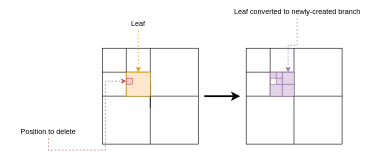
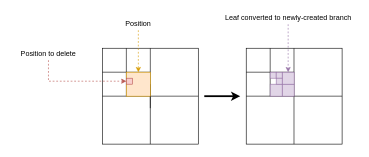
  <mxCell id="0" />
  <mxCell id="1" parent="0" />
  <mxCell id="2" value="" style="whiteSpace=wrap;html=1;aspect=fixed;strokeColor=#000000;fillColor=none;" vertex="1" parent="1"><mxGeometry x="170" y="80" width="160" height="160" as="geometry" /></mxCell>
  <mxCell id="3" value="" style="endArrow=none;html=1;exitX=0.5;exitY=1;exitDx=0;exitDy=0;entryX=0.5;entryY=0;entryDx=0;entryDy=0;" edge="1" parent="1" source="2" target="2"><mxGeometry width="50" height="50" relative="1" as="geometry"><mxPoint x="230" y="170" as="sourcePoint" /><mxPoint x="280" y="120" as="targetPoint" /></mxGeometry></mxCell>
  <mxCell id="4" value="" style="endArrow=none;html=1;exitX=0;exitY=0.5;exitDx=0;exitDy=0;entryX=1;entryY=0.5;entryDx=0;entryDy=0;" edge="1" parent="1" source="2" target="2"><mxGeometry width="50" height="50" relative="1" as="geometry"><mxPoint x="260" y="250" as="sourcePoint" /><mxPoint x="260" y="90" as="targetPoint" /></mxGeometry></mxCell>
  <mxCell id="5" value="" style="endArrow=none;html=1;entryX=0.25;entryY=0;entryDx=0;entryDy=0;" edge="1" parent="1" target="2"><mxGeometry width="50" height="50" relative="1" as="geometry"><mxPoint x="210" y="160" as="sourcePoint" /><mxPoint x="210" y="90" as="targetPoint" /></mxGeometry></mxCell>
  <mxCell id="6" value="" style="endArrow=none;html=1;exitX=0;exitY=0.25;exitDx=0;exitDy=0;" edge="1" parent="1" source="2"><mxGeometry width="50" height="50" relative="1" as="geometry"><mxPoint x="220" y="170" as="sourcePoint" /><mxPoint x="250" y="120" as="targetPoint" /></mxGeometry></mxCell>
  <mxCell id="7" value="" style="whiteSpace=wrap;html=1;aspect=fixed;strokeColor=#000000;fillColor=none;" vertex="1" parent="1"><mxGeometry x="410" y="80" width="160" height="160" as="geometry" /></mxCell>
  <mxCell id="8" value="" style="endArrow=classic;html=1;strokeWidth=3;" edge="1" parent="1"><mxGeometry width="50" height="50" relative="1" as="geometry"><mxPoint x="340" y="160" as="sourcePoint" /><mxPoint x="400" y="160" as="targetPoint" /></mxGeometry></mxCell>
  <mxCell id="9" value="" style="endArrow=none;html=1;exitX=0.5;exitY=1;exitDx=0;exitDy=0;entryX=0.5;entryY=0;entryDx=0;entryDy=0;" edge="1" parent="1"><mxGeometry width="50" height="50" relative="1" as="geometry"><mxPoint x="489.71" y="240" as="sourcePoint" /><mxPoint x="489.71" y="80" as="targetPoint" /></mxGeometry></mxCell>
  <mxCell id="10" value="" style="endArrow=none;html=1;exitX=0;exitY=0.5;exitDx=0;exitDy=0;entryX=1;entryY=0.5;entryDx=0;entryDy=0;" edge="1" parent="1" source="7" target="7"><mxGeometry width="50" height="50" relative="1" as="geometry"><mxPoint x="499.71" y="250" as="sourcePoint" /><mxPoint x="499.71" y="90" as="targetPoint" /></mxGeometry></mxCell>
  <mxCell id="11" value="" style="endArrow=none;html=1;exitX=0.25;exitY=0;exitDx=0;exitDy=0;" edge="1" parent="1" source="7"><mxGeometry width="50" height="50" relative="1" as="geometry"><mxPoint x="410" y="130" as="sourcePoint" /><mxPoint x="450" y="160" as="targetPoint" /></mxGeometry></mxCell>
  <mxCell id="12" value="" style="endArrow=none;html=1;entryX=0;entryY=0.25;entryDx=0;entryDy=0;" edge="1" parent="1" target="7"><mxGeometry width="50" height="50" relative="1" as="geometry"><mxPoint x="490" y="120" as="sourcePoint" /><mxPoint x="460" y="170" as="targetPoint" /></mxGeometry></mxCell>
  <mxCell id="13" value="" style="endArrow=none;html=1;" edge="1" parent="1"><mxGeometry width="50" height="50" relative="1" as="geometry"><mxPoint x="250" y="180" as="sourcePoint" /><mxPoint x="250" y="140" as="targetPoint" /></mxGeometry></mxCell>
  <mxCell id="14" style="edgeStyle=orthogonalEdgeStyle;rounded=0;orthogonalLoop=1;jettySize=auto;html=1;exitX=0.5;exitY=1;exitDx=0;exitDy=0;entryX=0;entryY=0.5;entryDx=0;entryDy=0;dashed=1;strokeWidth=1;fillColor=#f8cecc;strokeColor=#b85450;" edge="1" parent="1" source="15" target="19"><mxGeometry relative="1" as="geometry" /></mxCell>
- <mxCell id="15" value="Position to delete" style="text;html=1;strokeColor=none;fillColor=none;align=center;verticalAlign=middle;whiteSpace=wrap;rounded=0;" vertex="1" parent="1"><mxGeometry x="20" y="210" width="120" height="20" as="geometry" /></mxCell>
+ <mxCell id="15" value="Position to delete" style="text;html=1;strokeColor=none;fillColor=none;align=center;verticalAlign=middle;whiteSpace=wrap;rounded=0;" vertex="1" parent="1"><mxGeometry x="20" y="80" width="120" height="20" as="geometry" /></mxCell>
  <mxCell id="16" style="edgeStyle=orthogonalEdgeStyle;rounded=0;orthogonalLoop=1;jettySize=auto;html=1;exitX=0.5;exitY=1;exitDx=0;exitDy=0;entryX=0.5;entryY=0;entryDx=0;entryDy=0;dashed=1;strokeWidth=1;fillColor=#e1d5e7;strokeColor=#9673a6;" edge="1" parent="1" source="17" target="22"><mxGeometry relative="1" as="geometry" /></mxCell>
- <mxCell id="17" value="Leaf converted to newly-created branch" style="text;html=1;strokeColor=none;fillColor=none;align=center;verticalAlign=middle;whiteSpace=wrap;rounded=0;" vertex="1" parent="1"><mxGeometry x="382.5" y="10" width="225" height="20" as="geometry" /></mxCell>
+ <mxCell id="17" value="Leaf converted to newly-created branch" style="text;html=1;strokeColor=none;fillColor=none;align=center;verticalAlign=middle;whiteSpace=wrap;rounded=0;" vertex="1" parent="1"><mxGeometry x="367.5" y="20" width="225" height="20" as="geometry" /></mxCell>
  <mxCell id="18" value="" style="whiteSpace=wrap;html=1;aspect=fixed;strokeColor=#d79b00;fillColor=#ffe6cc;" vertex="1" parent="1"><mxGeometry x="210" y="120" width="40" height="40" as="geometry" /></mxCell>
  <mxCell id="19" value="" style="whiteSpace=wrap;html=1;aspect=fixed;strokeColor=#b85450;fillColor=#f8cecc;" vertex="1" parent="1"><mxGeometry x="210" y="130" width="10" height="10" as="geometry" /></mxCell>
  <mxCell id="20" value="" style="whiteSpace=wrap;html=1;aspect=fixed;strokeColor=#9673a6;fillColor=#e1d5e7;" vertex="1" parent="1"><mxGeometry x="470" y="140" width="20" height="20" as="geometry" /></mxCell>
  <mxCell id="21" value="" style="whiteSpace=wrap;html=1;aspect=fixed;strokeColor=#9673a6;fillColor=#e1d5e7;" vertex="1" parent="1"><mxGeometry x="450" y="140" width="20" height="20" as="geometry" /></mxCell>
  <mxCell id="22" value="" style="whiteSpace=wrap;html=1;aspect=fixed;strokeColor=#9673a6;fillColor=#e1d5e7;" vertex="1" parent="1"><mxGeometry x="470" y="120" width="20" height="20" as="geometry" /></mxCell>
  <mxCell id="23" value="" style="whiteSpace=wrap;html=1;aspect=fixed;strokeColor=#9673a6;fillColor=#e1d5e7;" vertex="1" parent="1"><mxGeometry x="450" y="120" width="10" height="10" as="geometry" /></mxCell>
  <mxCell id="24" value="" style="whiteSpace=wrap;html=1;aspect=fixed;strokeColor=#9673a6;fillColor=#e1d5e7;" vertex="1" parent="1"><mxGeometry x="460" y="120" width="10" height="10" as="geometry" /></mxCell>
  <mxCell id="25" value="" style="whiteSpace=wrap;html=1;aspect=fixed;strokeColor=#9673a6;fillColor=#e1d5e7;" vertex="1" parent="1"><mxGeometry x="460" y="130" width="10" height="10" as="geometry" /></mxCell>
  <mxCell id="26" style="edgeStyle=orthogonalEdgeStyle;rounded=0;orthogonalLoop=1;jettySize=auto;html=1;exitX=0.5;exitY=1;exitDx=0;exitDy=0;entryX=0.5;entryY=0;entryDx=0;entryDy=0;dashed=1;strokeWidth=1;fillColor=#ffe6cc;strokeColor=#d79b00;" edge="1" parent="1" source="27" target="18"><mxGeometry relative="1" as="geometry" /></mxCell>
- <mxCell id="27" value="Leaf" style="text;html=1;strokeColor=none;fillColor=none;align=center;verticalAlign=middle;whiteSpace=wrap;rounded=0;" vertex="1" parent="1"><mxGeometry x="180" y="30" width="100" height="20" as="geometry" /></mxCell>
+ <mxCell id="27" value="Position" style="text;html=1;strokeColor=none;fillColor=none;align=center;verticalAlign=middle;whiteSpace=wrap;rounded=0;" vertex="1" parent="1"><mxGeometry x="180" y="30" width="100" height="20" as="geometry" /></mxCell>
